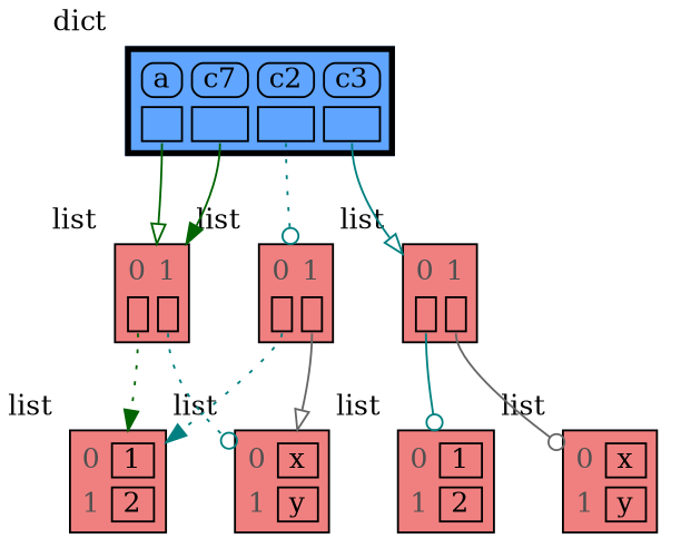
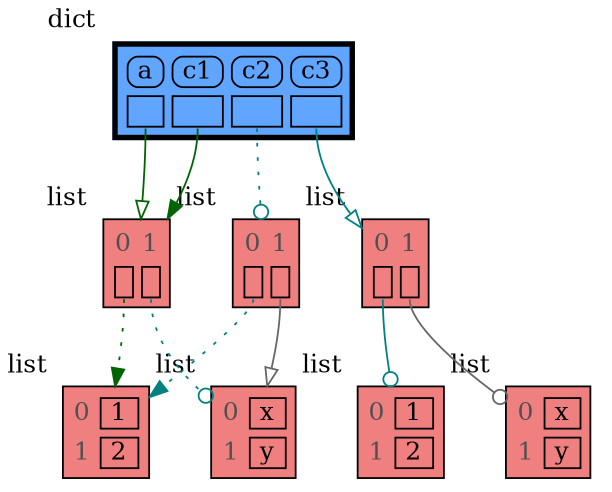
  digraph {
    node [shape=plaintext xlabel=list]
    edge [style=solid headport=table]
    n1 [label=< <TABLE BORDER="1" CELLBORDER="1" CELLSPACING="5" CELLPADDING="0" BGCOLOR="lightcoral" PORT="table">     <TR><TD BORDER="0"><font color="#505050">0</font></TD><TD BORDER="0"><font color="#505050">1</font></TD></TR>     <TR><TD BORDER="1" PORT="ref0"> </TD><TD BORDER="1" PORT="ref1"> </TD></TR> </TABLE> >]
    n2 [label=< <TABLE BORDER="1" CELLBORDER="1" CELLSPACING="5" CELLPADDING="0" BGCOLOR="lightcoral" PORT="table">     <TR><TD BORDER="0"><font color="#505050">0</font></TD><TD BORDER="0"><font color="#505050">1</font></TD></TR>     <TR><TD BORDER="1" PORT="ref0"> </TD><TD BORDER="1" PORT="ref1"> </TD></TR> </TABLE> >]
    n3 [label=< <TABLE BORDER="1" CELLBORDER="1" CELLSPACING="5" CELLPADDING="0" BGCOLOR="lightcoral" PORT="table">     <TR><TD BORDER="0"><font color="#505050">0</font></TD><TD BORDER="0"><font color="#505050">1</font></TD></TR>     <TR><TD BORDER="1" PORT="ref0"> </TD><TD BORDER="1" PORT="ref1"> </TD></TR> </TABLE> >]
    n4 [label=< <TABLE BORDER="1" CELLBORDER="1" CELLSPACING="5" CELLPADDING="0" BGCOLOR="lightcoral" PORT="table">     <TR><TD BORDER="0"><font color="#505050">0</font></TD><TD BORDER="1"> 1 </TD></TR>     <TR><TD BORDER="0"><font color="#505050">1</font></TD><TD BORDER="1"> 2 </TD></TR> </TABLE> >]
    n5 [label=< <TABLE BORDER="1" CELLBORDER="1" CELLSPACING="5" CELLPADDING="0" BGCOLOR="lightcoral" PORT="table">     <TR><TD BORDER="0"><font color="#505050">0</font></TD><TD BORDER="1"> x </TD></TR>     <TR><TD BORDER="0"><font color="#505050">1</font></TD><TD BORDER="1"> y </TD></TR> </TABLE> >]
    n6 [label=< <TABLE BORDER="1" CELLBORDER="1" CELLSPACING="5" CELLPADDING="0" BGCOLOR="lightcoral" PORT="table">     <TR><TD BORDER="0"><font color="#505050">0</font></TD><TD BORDER="1"> 1 </TD></TR>     <TR><TD BORDER="0"><font color="#505050">1</font></TD><TD BORDER="1"> 2 </TD></TR> </TABLE> >]
    n7 [label=< <TABLE BORDER="1" CELLBORDER="1" CELLSPACING="5" CELLPADDING="0" BGCOLOR="lightcoral" PORT="table">     <TR><TD BORDER="0"><font color="#505050">0</font></TD><TD BORDER="1"> x </TD></TR>     <TR><TD BORDER="0"><font color="#505050">1</font></TD><TD BORDER="1"> y </TD></TR> </TABLE> >]
-   n8 [label=< <TABLE BORDER="3" CELLBORDER="1" CELLSPACING="5" CELLPADDING="0" BGCOLOR="#60a5ff" PORT="table">     <TR><TD BORDER="1" STYLE="ROUNDED"> a </TD><TD BORDER="1" STYLE="ROUNDED"> c7 </TD><TD BORDER="1" STYLE="ROUNDED"> c2 </TD><TD BORDER="1" STYLE="ROUNDED"> c3 </TD></TR>     <TR><TD BORDER="1" PORT="ref0"> </TD><TD BORDER="1" PORT="ref1"> </TD><TD BORDER="1" PORT="ref2"> </TD><TD BORDER="1" PORT="ref3"> </TD></TR> </TABLE> > xlabel=dict]
+   n8 [label=< <TABLE BORDER="3" CELLBORDER="1" CELLSPACING="5" CELLPADDING="0" BGCOLOR="#60a5ff" PORT="table">     <TR><TD BORDER="1" STYLE="ROUNDED"> a </TD><TD BORDER="1" STYLE="ROUNDED"> c1 </TD><TD BORDER="1" STYLE="ROUNDED"> c2 </TD><TD BORDER="1" STYLE="ROUNDED"> c3 </TD></TR>     <TR><TD BORDER="1" PORT="ref0"> </TD><TD BORDER="1" PORT="ref1"> </TD><TD BORDER="1" PORT="ref2"> </TD><TD BORDER="1" PORT="ref3"> </TD></TR> </TABLE> > xlabel=dict]
    subgraph sub_1 {
      rank=same
      n1
      n2
      n3
    }
    subgraph sub_2 {
      rank=same
      n4
      n5
      n6
      n7
    }
    n1 -> n2 [style=invis weight=10 headport=""]
    n1 -> n4 [style=dotted tailport=ref0 color=darkgreen arrowhead=normal]
    n1 -> n5 [style=dotted tailport=ref1 color=teal arrowhead=odot]
    n2 -> n3 [style=invis weight=10 headport=""]
    n2 -> n4 [style=dotted tailport=ref0 color=teal arrowhead=normal]
    n2 -> n5 [tailport=ref1 color=gray40 arrowhead=onormal]
    n3 -> n6 [tailport=ref0 color=teal arrowhead=odot]
    n3 -> n7 [tailport=ref1 color=gray40 arrowhead=odot]
    n4 -> n5 [style=invis weight=10 headport=""]
    n5 -> n6 [style=invis weight=10 headport=""]
    n6 -> n7 [style=invis weight=10 headport=""]
    n8 -> n1 [tailport=ref0 color=darkgreen arrowhead=onormal]
    n8 -> n1 [tailport=ref1 color=darkgreen arrowhead=normal]
    n8 -> n2 [style=dotted tailport=ref2 color=teal arrowhead=odot]
    n8 -> n3 [tailport=ref3 color=teal arrowhead=onormal]
  }
